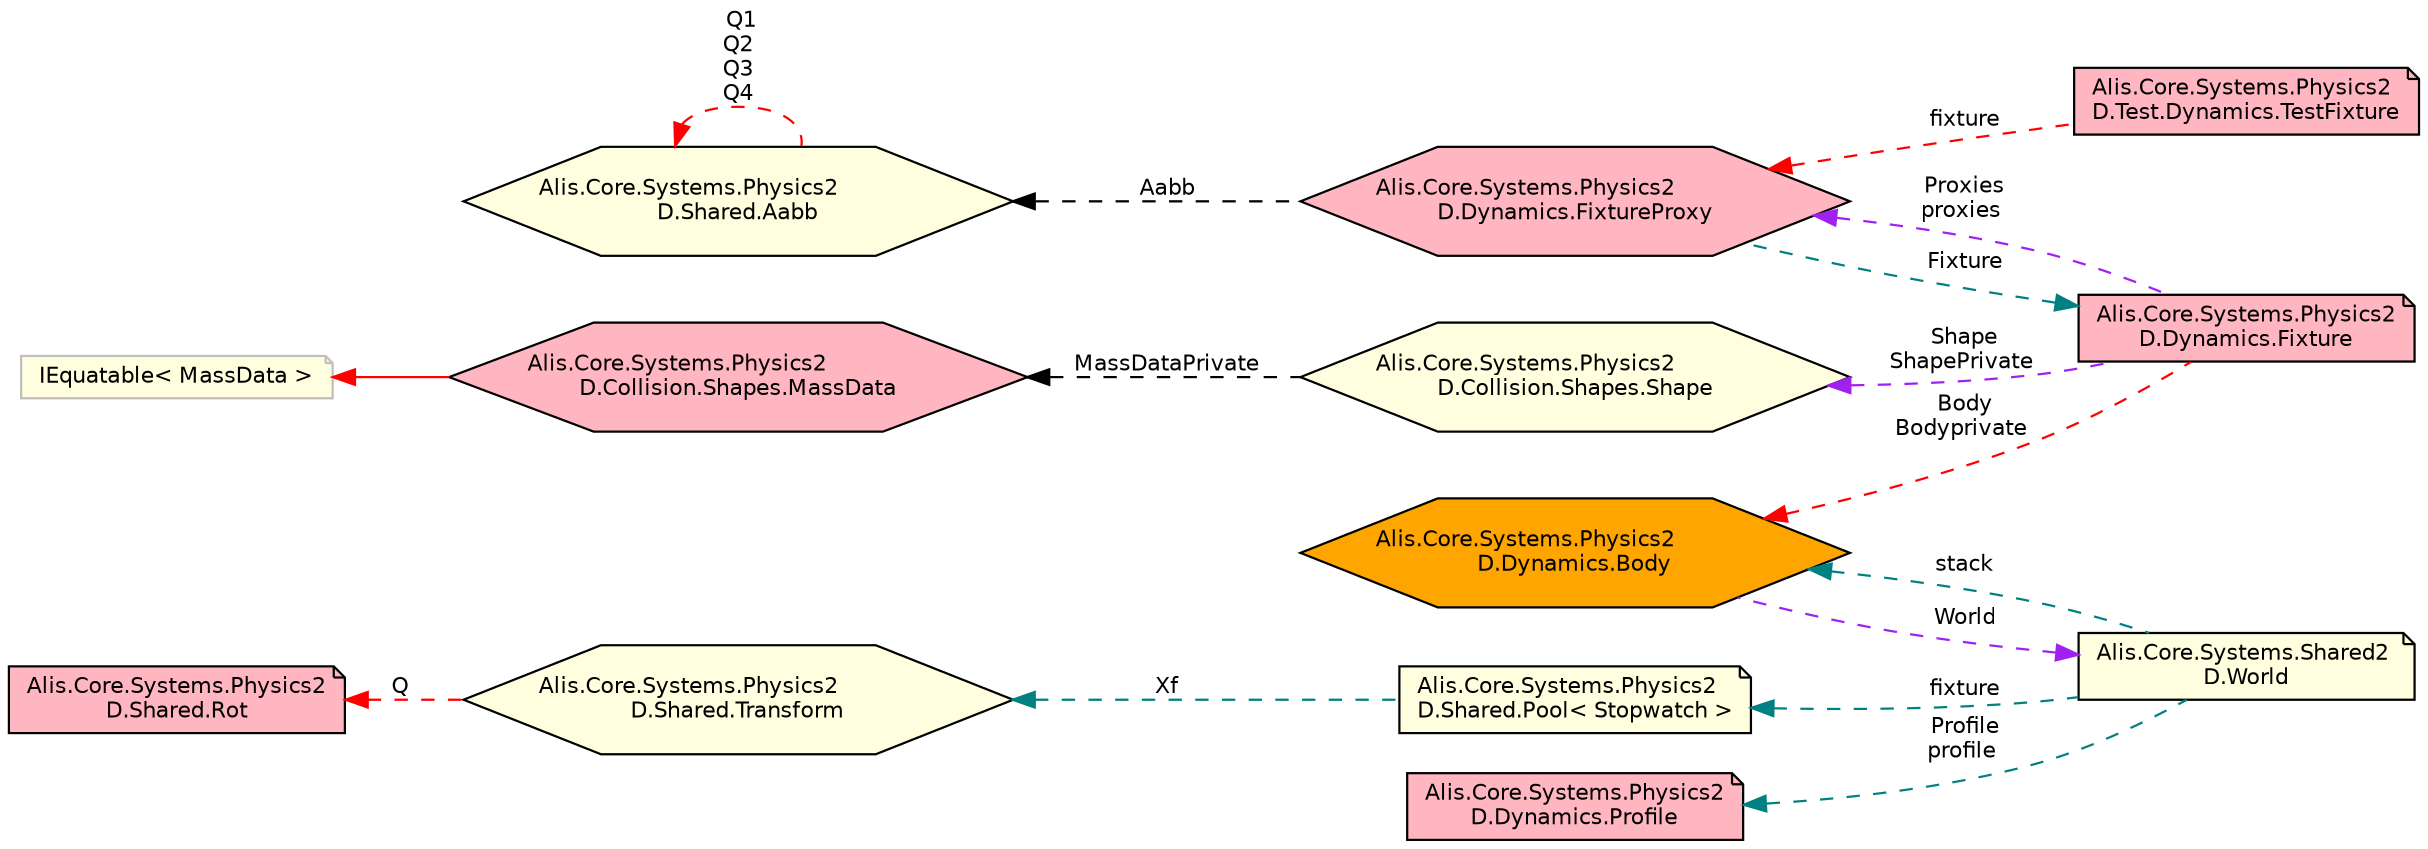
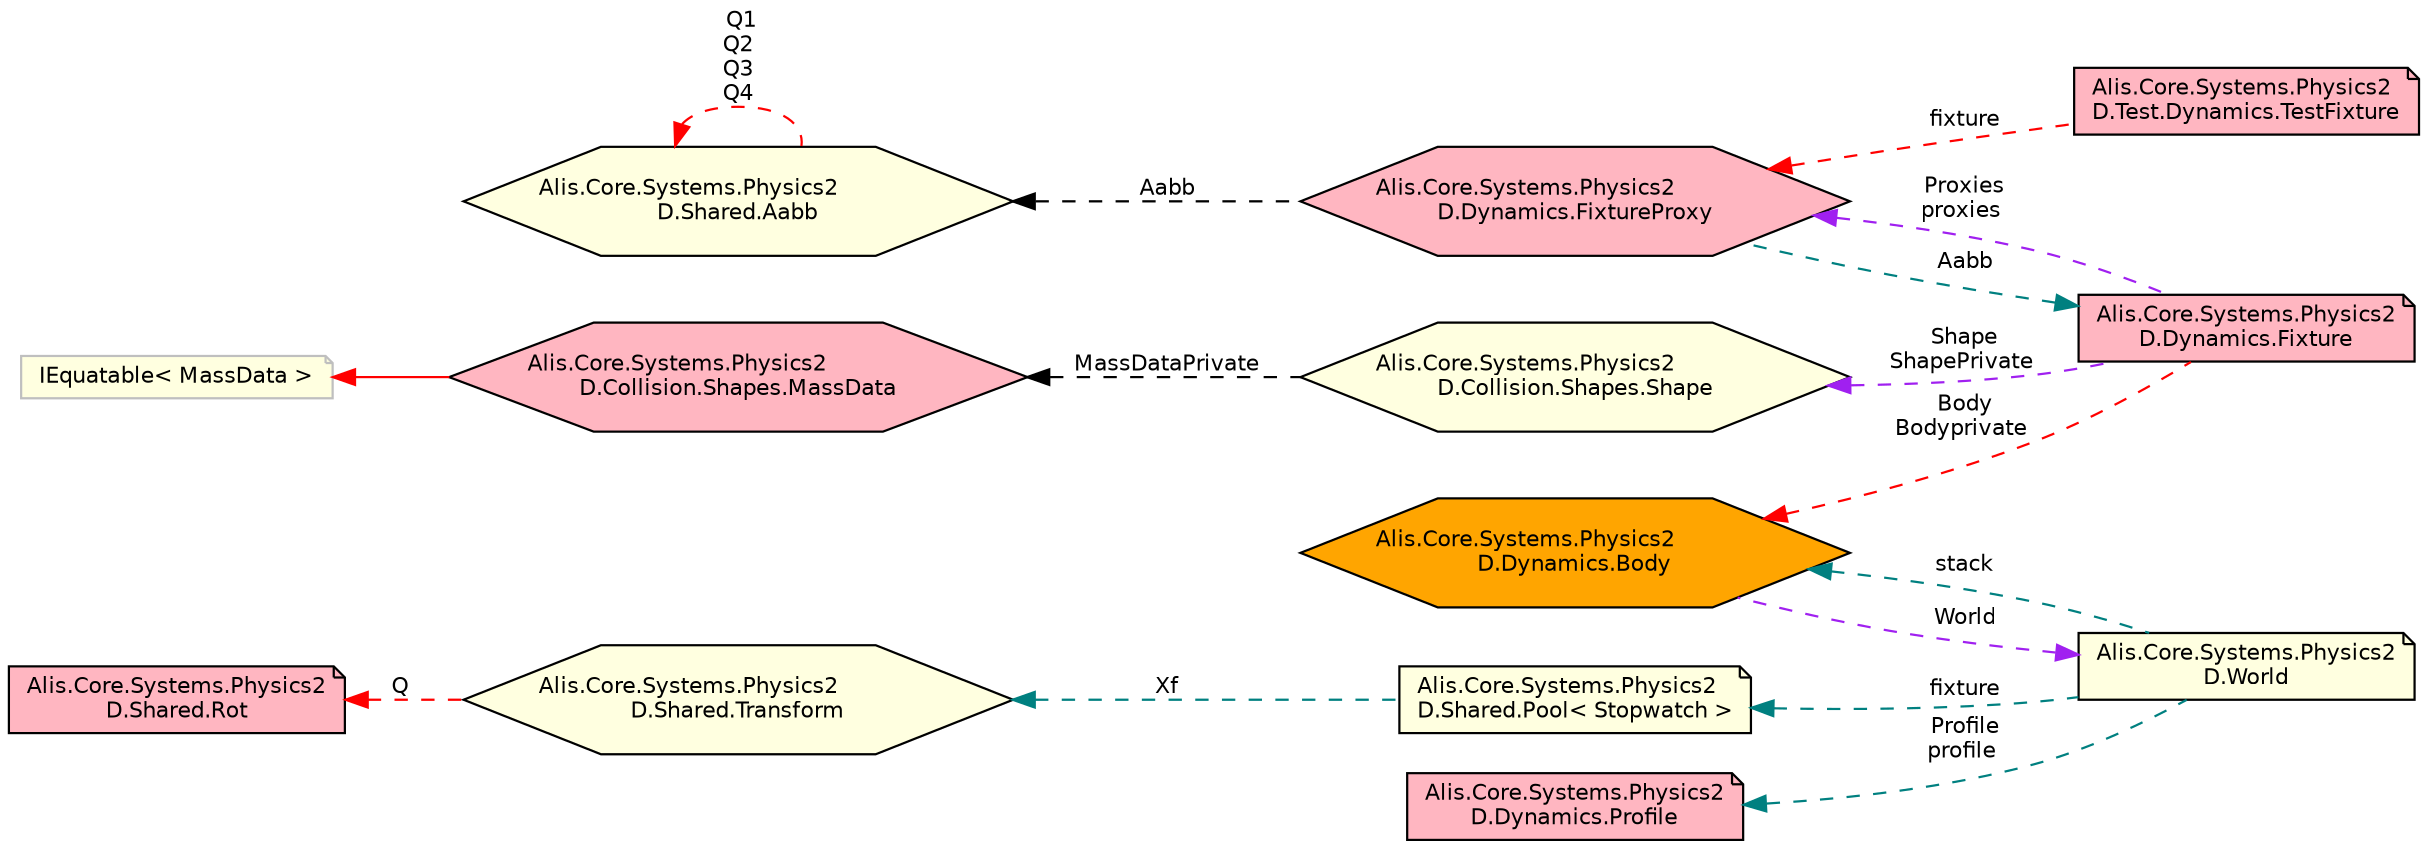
  digraph {
    rankdir=LR
    node [color=black fillcolor=lightpink fontname=Helvetica fontsize=10 shape=note style=filled]
    edge [color=teal dir=back fontname=Helvetica fontsize=10 labelfontname=Helvetica labelfontsize=10 style=dashed]
    n1 [fontcolor=black height=0.2 label="Alis.Core.Systems.Physics2\lD.Test.Dynamics.TestFixture" width=0.4]
    n2 [height=0.2 label="Alis.Core.Systems.Physics2\lD.Dynamics.Fixture" width=0.4]
    n3 [height=0.2 label="Alis.Core.Systems.Physics2\lD.Dynamics.FixtureProxy" shape=hexagon width=0.4]
    n4 [fillcolor=lightyellow height=0.2 label="Alis.Core.Systems.Physics2\lD.Collision.Shapes.Shape" shape=hexagon width=0.4]
    n5 [height=0.2 label="Alis.Core.Systems.Physics2\lD.Collision.Shapes.MassData" shape=hexagon width=0.4]
    n6 [color=grey75 fillcolor=lightyellow height=0.2 label="IEquatable\< MassData \>" width=0.4]
    n7 [fillcolor=orange height=0.2 label="Alis.Core.Systems.Physics2\lD.Dynamics.Body" shape=hexagon width=0.4]
-   n8 [fillcolor=lightyellow height=0.2 label="Alis.Core.Systems.Shared2\lD.World" width=0.4]
+   n8 [fillcolor=lightyellow height=0.2 label="Alis.Core.Systems.Physics2\lD.World" width=0.4]
    n9 [fillcolor=lightyellow height=0.2 label="Alis.Core.Systems.Physics2\lD.Shared.Transform" shape=hexagon width=0.4]
    n10 [fillcolor=lightyellow height=0.2 label="Alis.Core.Systems.Physics2\lD.Shared.Pool\< Stopwatch \>" width=0.4]
    n11 [height=0.2 label="Alis.Core.Systems.Physics2\lD.Shared.Rot" width=0.4]
    n12 [height=0.2 label="Alis.Core.Systems.Physics2\lD.Dynamics.Profile" width=0.4]
    n13 [fillcolor=lightyellow height=0.2 label="Alis.Core.Systems.Physics2\lD.Shared.Aabb" shape=hexagon width=0.4]
-   n2 -> n3 [label=" Fixture"]
+   n2 -> n3 [label=" Aabb"]
    n3 -> n1 [color=red label=" fixture"]
    n3 -> n2 [color=purple label=" Proxies\nproxies"]
    n4 -> n2 [color=purple label=" Shape\nShapePrivate"]
    n5 -> n4 [color=black label=" MassDataPrivate"]
    n6 -> n5 [color=red style=solid]
    n7 -> n2 [color=red label=" Body\nBodyprivate"]
    n7 -> n8 [label=" stack"]
    n8 -> n7 [color=purple label=" World"]
    n9 -> n10 [label=" Xf"]
    n10 -> n8 [label=" fixture"]
    n11 -> n9 [color=red label=" Q"]
    n12 -> n8 [label=" Profile\nprofile"]
    n13 -> n3 [color=black label=" Aabb"]
    n13 -> n13 [color=red label=" Q1\nQ2\nQ3\nQ4"]
  }
